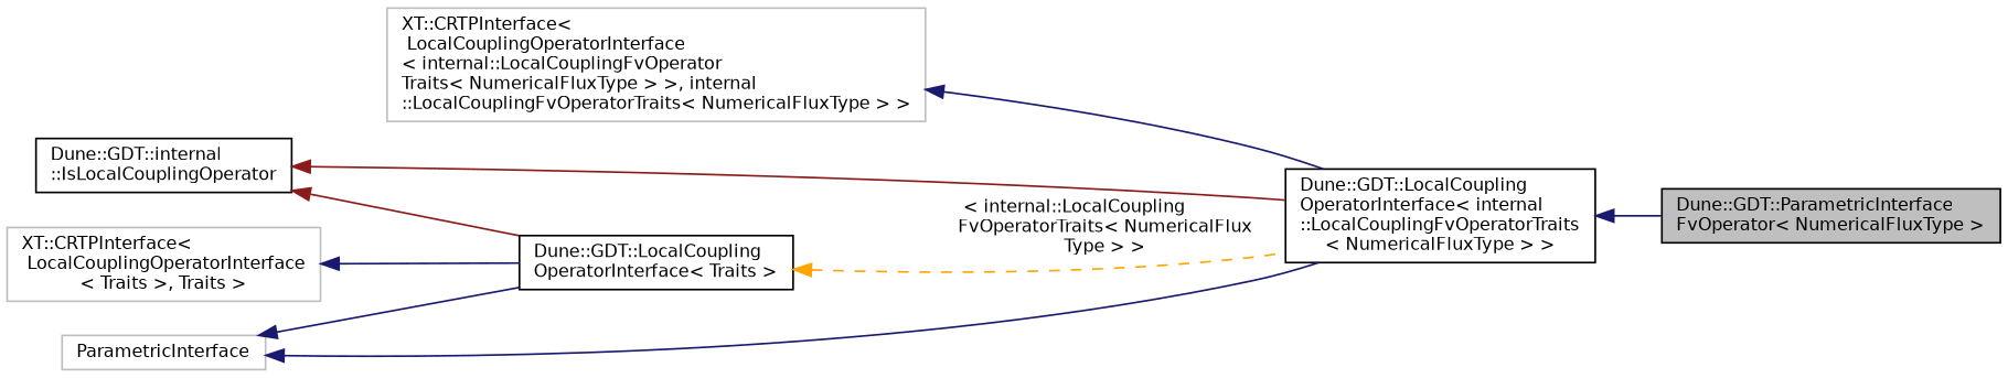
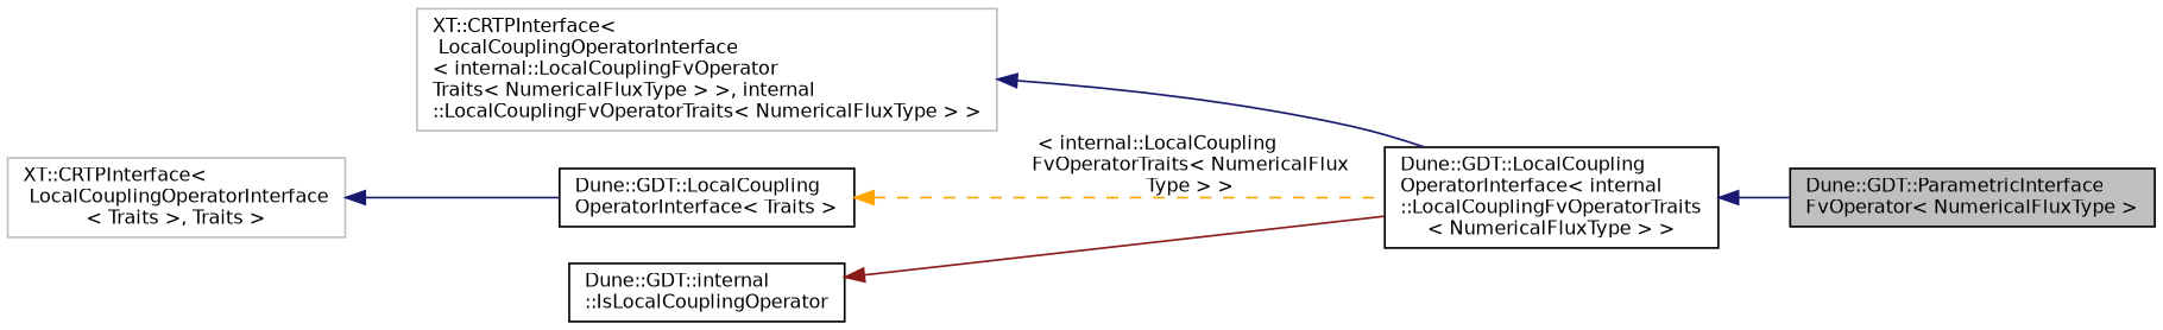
  digraph {
    rankdir=LR
    node [color=black fillcolor=white fontname=Helvetica fontsize=10 shape=record style=filled]
    edge [color=midnightblue dir=back fontname=Helvetica fontsize=10 labelfontname=Helvetica labelfontsize=10 style=solid]
    n1 [fillcolor=grey75 fontcolor=black height=0.2 label="Dune::GDT::ParametricInterface\lFvOperator\< NumericalFluxType \>" width=0.4]
    n2 [height=0.2 label="Dune::GDT::LocalCoupling\lOperatorInterface\< internal\l::LocalCouplingFvOperatorTraits\l\< NumericalFluxType \> \>" width=0.4]
    n3 [color=grey75 height=0.2 label="XT::CRTPInterface\<\l LocalCouplingOperatorInterface\l\< internal::LocalCouplingFvOperator\lTraits\< NumericalFluxType \> \>, internal\l::LocalCouplingFvOperatorTraits\< NumericalFluxType \> \>" width=0.4]
-   n4 [color=grey75 height=0.2 label=ParametricInterface width=0.4]
    n5 [height=0.2 label="Dune::GDT::LocalCoupling\lOperatorInterface\< Traits \>" width=0.4]
    n6 [height=0.2 label="Dune::GDT::internal\l::IsLocalCouplingOperator" width=0.4]
    n7 [color=grey75 height=0.2 label="XT::CRTPInterface\<\l LocalCouplingOperatorInterface\l\< Traits \>, Traits \>" width=0.4]
    n2 -> n1
    n3 -> n2
-   n4 -> n2
-   n4 -> n5
    n5 -> n2 [color=orange label=" \< internal::LocalCoupling\lFvOperatorTraits\< NumericalFlux\lType \> \>" style=dashed]
    n6 -> n2 [color=firebrick4]
-   n6 -> n5 [color=firebrick4]
    n7 -> n5
  }
